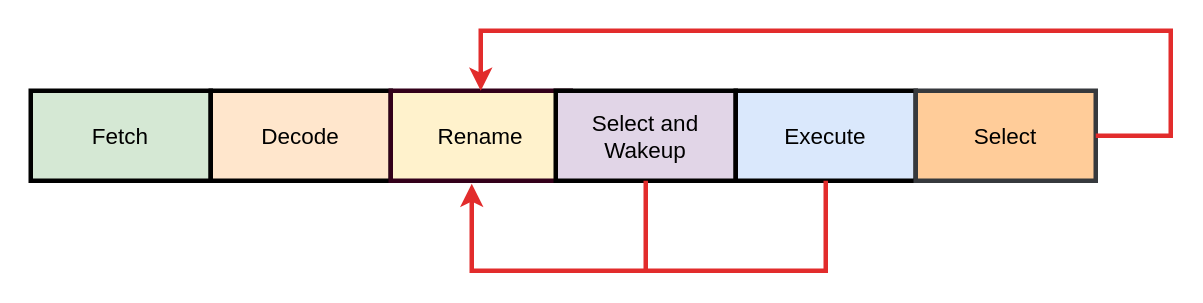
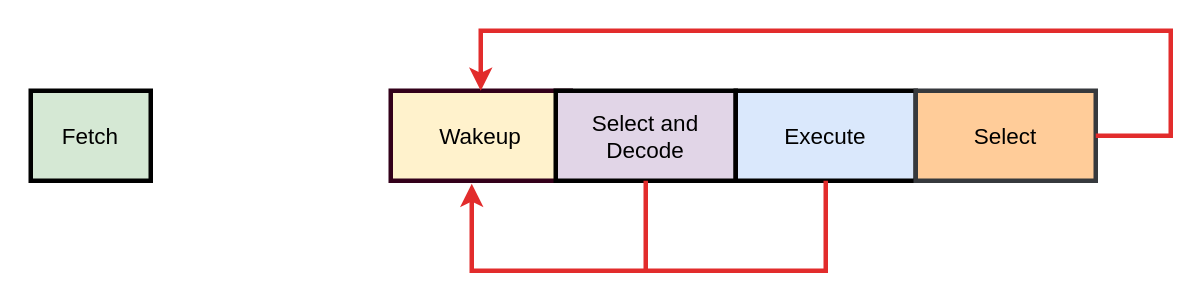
  <mxCell id="0" />
  <mxCell id="1" parent="0" />
- <mxCell id="2" value="&lt;font style=&quot;font-size: 15px;&quot;&gt;Fetch&lt;/font&gt;" style="rounded=0;whiteSpace=wrap;html=1;strokeWidth=3;fillColor=#d5e8d4;strokeColor=#000000;" vertex="1" parent="1"><mxGeometry x="20" y="60" width="120" height="60" as="geometry" /></mxCell>
- <mxCell id="3" value="&lt;font style=&quot;font-size: 15px;&quot;&gt;Decode&lt;/font&gt;" style="rounded=0;whiteSpace=wrap;html=1;strokeWidth=3;fillColor=#ffe6cc;strokeColor=#000000;" vertex="1" parent="1"><mxGeometry x="140" y="60" width="120" height="60" as="geometry" /></mxCell>
- <mxCell id="4" value="&lt;font style=&quot;font-size: 15px;&quot;&gt;Rename&lt;/font&gt;" style="rounded=0;whiteSpace=wrap;html=1;strokeWidth=3;fillColor=#fff2cc;strokeColor=#33001A;" vertex="1" parent="1"><mxGeometry x="260" y="60" width="120" height="60" as="geometry" /></mxCell>
- <mxCell id="5" value="&lt;font style=&quot;font-size: 15px;&quot;&gt;Select and Wakeup&lt;/font&gt;" style="rounded=0;whiteSpace=wrap;html=1;strokeWidth=3;fillColor=#e1d5e7;strokeColor=#000000;" vertex="1" parent="1"><mxGeometry x="370" y="60" width="120" height="60" as="geometry" /></mxCell>
+ <mxCell id="2" value="&lt;font style=&quot;font-size: 15px;&quot;&gt;Fetch&lt;/font&gt;" style="rounded=0;whiteSpace=wrap;html=1;strokeWidth=3;fillColor=#d5e8d4;strokeColor=#000000;" vertex="1" parent="1"><mxGeometry x="20" y="60" width="80" height="60" as="geometry" /></mxCell>
+ <mxCell id="4" value="&lt;font style=&quot;font-size: 15px;&quot;&gt;Wakeup&lt;/font&gt;" style="rounded=0;whiteSpace=wrap;html=1;strokeWidth=3;fillColor=#fff2cc;strokeColor=#33001A;" vertex="1" parent="1"><mxGeometry x="260" y="60" width="120" height="60" as="geometry" /></mxCell>
+ <mxCell id="5" value="&lt;font style=&quot;font-size: 15px;&quot;&gt;Select and Decode&lt;/font&gt;" style="rounded=0;whiteSpace=wrap;html=1;strokeWidth=3;fillColor=#e1d5e7;strokeColor=#000000;" vertex="1" parent="1"><mxGeometry x="370" y="60" width="120" height="60" as="geometry" /></mxCell>
  <mxCell id="6" value="&lt;font style=&quot;font-size: 15px;&quot;&gt;Execute&lt;/font&gt;" style="rounded=0;whiteSpace=wrap;html=1;strokeWidth=3;fillColor=#dae8fc;strokeColor=#000000;" vertex="1" parent="1"><mxGeometry x="490" y="60" width="120" height="60" as="geometry" /></mxCell>
  <mxCell id="7" value="&lt;font style=&quot;font-size: 15px;&quot;&gt;Select&lt;/font&gt;" style="rounded=0;whiteSpace=wrap;html=1;strokeWidth=3;fillColor=#ffcc99;strokeColor=#36393d;" vertex="1" parent="1"><mxGeometry x="610" y="60" width="120" height="60" as="geometry" /></mxCell>
  <mxCell id="8" value="" style="endArrow=classic;html=1;rounded=0;entryX=0.5;entryY=0;entryDx=0;entryDy=0;strokeWidth=3;strokeColor=#E22C2C;" edge="1" parent="1" target="4"><mxGeometry width="50" height="50" relative="1" as="geometry"><mxPoint x="730" y="90" as="sourcePoint" /><mxPoint x="310" y="40" as="targetPoint" /><Array as="points"><mxPoint x="780" y="90" /><mxPoint x="780" y="20" /><mxPoint x="320" y="20" /></Array></mxGeometry></mxCell>
  <mxCell id="9" value="" style="endArrow=none;html=1;rounded=0;exitX=0.5;exitY=1;exitDx=0;exitDy=0;entryX=0.5;entryY=1;entryDx=0;entryDy=0;strokeColor=#E22C2C;strokeWidth=3;" edge="1" parent="1" source="6" target="5"><mxGeometry width="50" height="50" relative="1" as="geometry"><mxPoint x="670" y="190" as="sourcePoint" /><mxPoint x="410" y="190" as="targetPoint" /><Array as="points"><mxPoint x="550" y="180" /><mxPoint x="430" y="180" /></Array></mxGeometry></mxCell>
  <mxCell id="10" value="" style="endArrow=classic;html=1;rounded=0;entryX=0.45;entryY=1.033;entryDx=0;entryDy=0;entryPerimeter=0;strokeColor=#E22C2C;strokeWidth=3;" edge="1" parent="1" target="4"><mxGeometry width="50" height="50" relative="1" as="geometry"><mxPoint x="430" y="180" as="sourcePoint" /><mxPoint x="280" y="180" as="targetPoint" /><Array as="points"><mxPoint x="314" y="180" /></Array></mxGeometry></mxCell>
